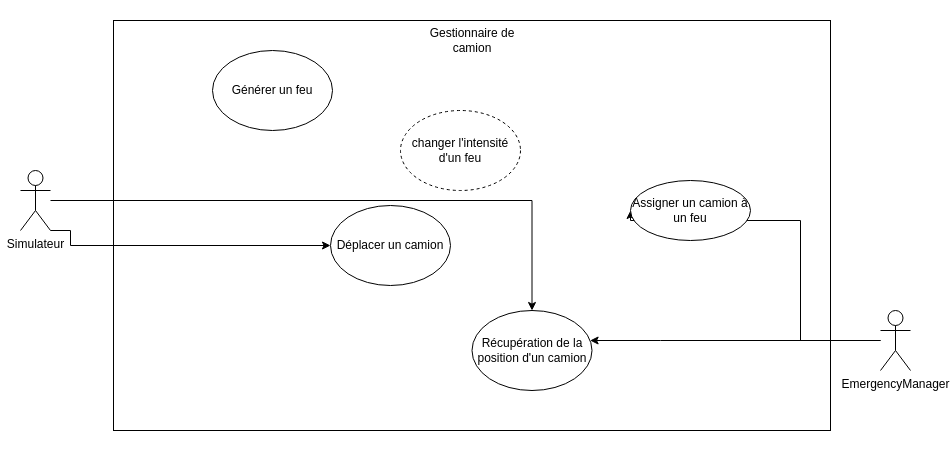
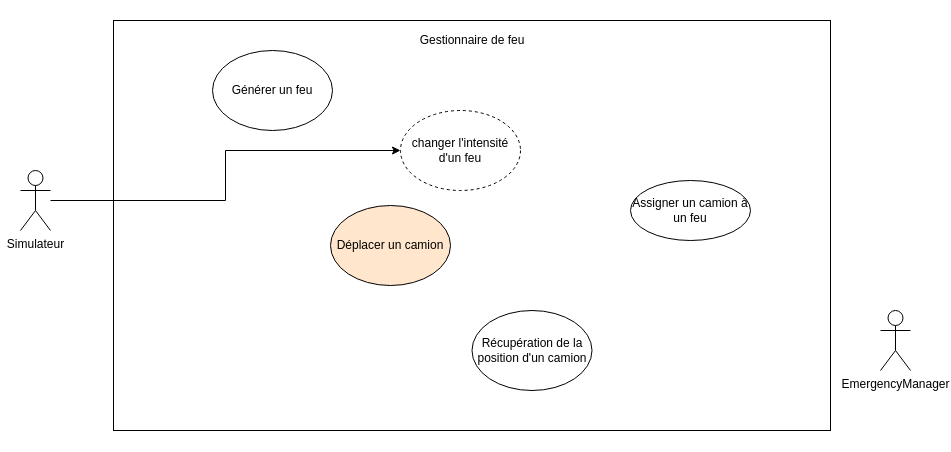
  <mxCell id="0" />
  <mxCell id="1" parent="0" />
  <mxCell id="2" value="" style="rounded=0;whiteSpace=wrap;html=1;" vertex="1" parent="1"><mxGeometry x="113" y="20" width="717" height="410" as="geometry" /></mxCell>
- <mxCell id="3" value="Gestionnaire de camion" style="text;html=1;strokeColor=none;fillColor=none;align=center;verticalAlign=middle;whiteSpace=wrap;rounded=0;" vertex="1" parent="1"><mxGeometry x="411.5" y="20" width="120" height="40" as="geometry" /></mxCell>
+ <mxCell id="3" value="Gestionnaire de feu" style="text;html=1;strokeColor=none;fillColor=none;align=center;verticalAlign=middle;whiteSpace=wrap;rounded=0;" vertex="1" parent="1"><mxGeometry x="411.5" y="20" width="120" height="40" as="geometry" /></mxCell>
  <mxCell id="4" value="changer l'intensité d'un feu" style="ellipse;whiteSpace=wrap;html=1;dashed=1;" vertex="1" parent="1"><mxGeometry x="400" y="110" width="120" height="80" as="geometry" /></mxCell>
- <mxCell id="5" style="edgeStyle=orthogonalEdgeStyle;rounded=0;orthogonalLoop=1;jettySize=auto;html=1;" edge="1" parent="1" source="7" target="8"><mxGeometry relative="1" as="geometry"><Array as="points"><mxPoint x="70" y="230" /><mxPoint x="70" y="245" /></Array></mxGeometry></mxCell>
- <mxCell id="6" style="edgeStyle=orthogonalEdgeStyle;rounded=0;orthogonalLoop=1;jettySize=auto;html=1;" edge="1" parent="1" source="7" target="14"><mxGeometry relative="1" as="geometry" /></mxCell>
+ <mxCell id="6" style="edgeStyle=orthogonalEdgeStyle;rounded=0;orthogonalLoop=1;jettySize=auto;html=1;" edge="1" parent="1" source="7" target="4"><mxGeometry relative="1" as="geometry" /></mxCell>
  <mxCell id="7" value="Simulateur" style="shape=umlActor;verticalLabelPosition=bottom;labelBackgroundColor=#ffffff;verticalAlign=top;html=1;outlineConnect=0;" vertex="1" parent="1"><mxGeometry x="20" y="170" width="30" height="60" as="geometry" /></mxCell>
- <mxCell id="8" value="Déplacer un camion" style="ellipse;whiteSpace=wrap;html=1;" vertex="1" parent="1"><mxGeometry x="330" y="205" width="120" height="80" as="geometry" /></mxCell>
+ <mxCell id="8" value="Déplacer un camion" style="ellipse;whiteSpace=wrap;html=1;fillColor=#ffe6cc;" vertex="1" parent="1"><mxGeometry x="330" y="205" width="120" height="80" as="geometry" /></mxCell>
  <mxCell id="9" value="Générer un feu" style="ellipse;whiteSpace=wrap;html=1;" vertex="1" parent="1"><mxGeometry x="212" y="50" width="120" height="80" as="geometry" /></mxCell>
- <mxCell id="10" style="edgeStyle=orthogonalEdgeStyle;rounded=0;orthogonalLoop=1;jettySize=auto;html=1;entryX=0;entryY=0.5;entryDx=0;entryDy=0;" edge="1" parent="1" source="12" target="13"><mxGeometry relative="1" as="geometry"><Array as="points"><mxPoint x="800" y="340" /><mxPoint x="800" y="220" /></Array></mxGeometry></mxCell>
- <mxCell id="11" style="edgeStyle=orthogonalEdgeStyle;rounded=0;orthogonalLoop=1;jettySize=auto;html=1;" edge="1" parent="1" source="12" target="14"><mxGeometry relative="1" as="geometry"><Array as="points"><mxPoint x="660" y="340" /><mxPoint x="660" y="340" /></Array></mxGeometry></mxCell>
  <mxCell id="12" value="EmergencyManager" style="shape=umlActor;verticalLabelPosition=bottom;labelBackgroundColor=#ffffff;verticalAlign=top;html=1;outlineConnect=0;" vertex="1" parent="1"><mxGeometry x="880" y="310" width="30" height="60" as="geometry" /></mxCell>
  <mxCell id="13" value="Assigner un camion à un feu" style="ellipse;whiteSpace=wrap;html=1;" vertex="1" parent="1"><mxGeometry x="630" y="180" width="120" height="60" as="geometry" /></mxCell>
  <mxCell id="14" value="Récupération de la position d'un camion" style="ellipse;whiteSpace=wrap;html=1;" vertex="1" parent="1"><mxGeometry x="471.5" y="310" width="120" height="80" as="geometry" /></mxCell>
